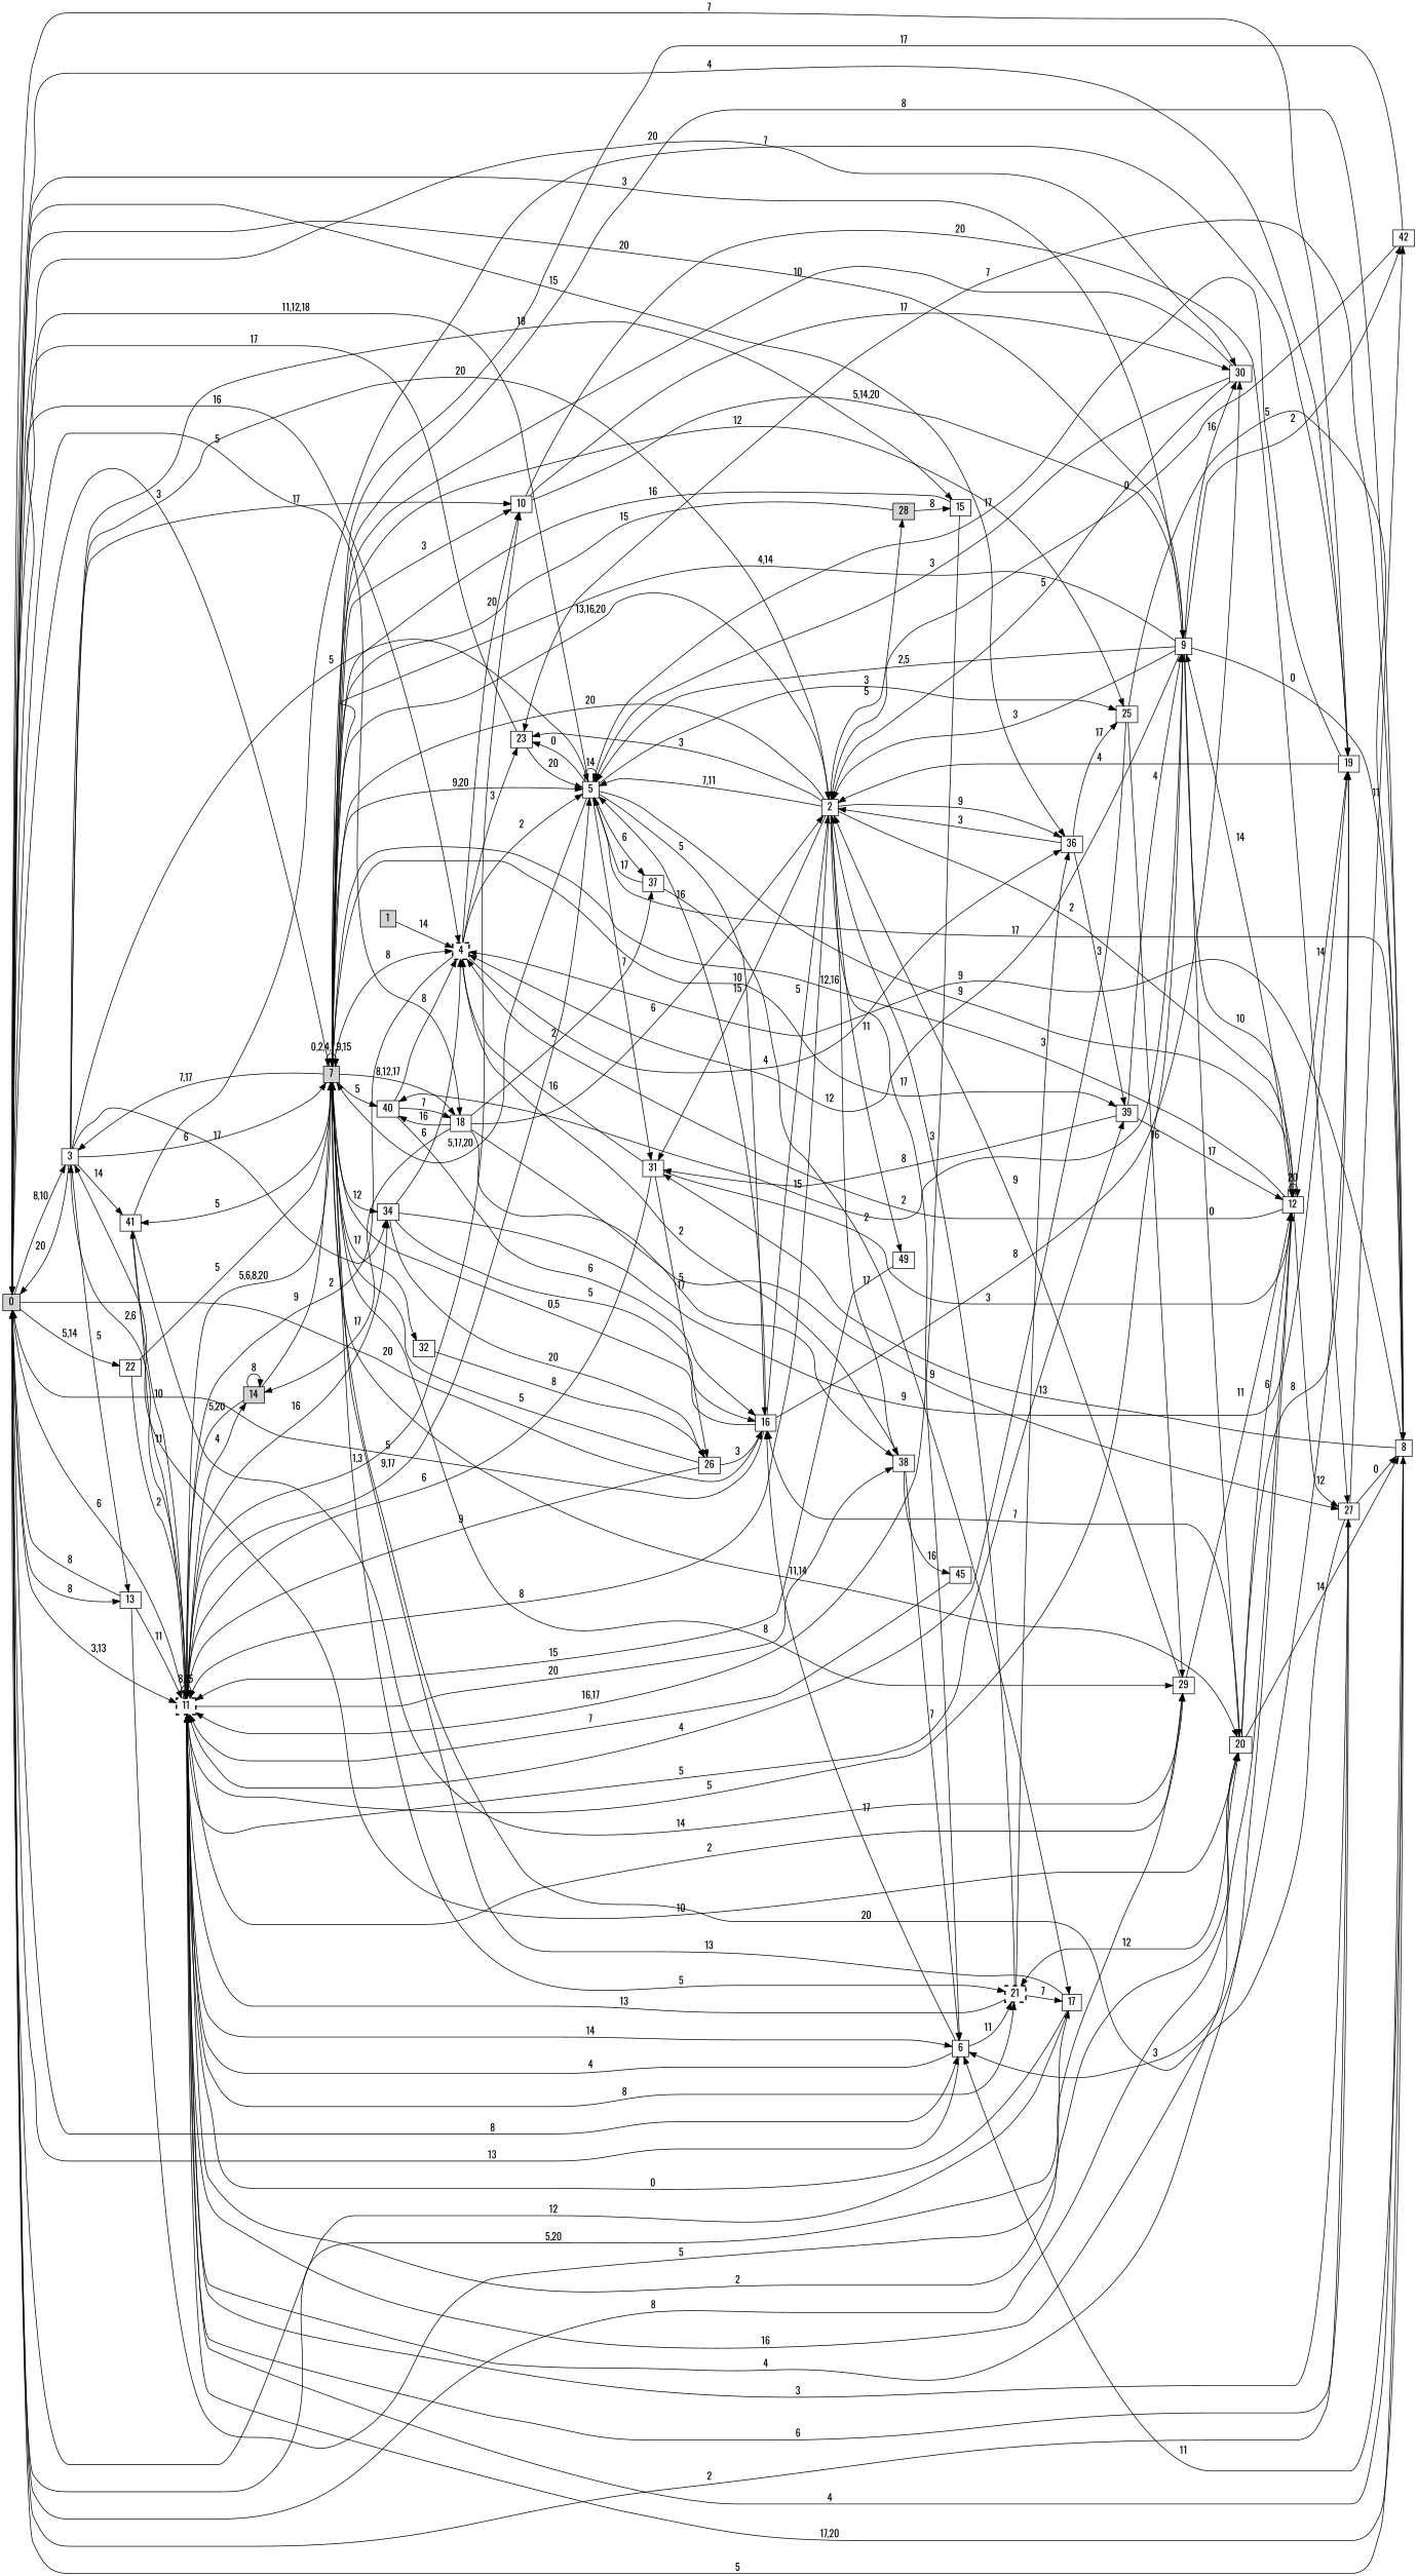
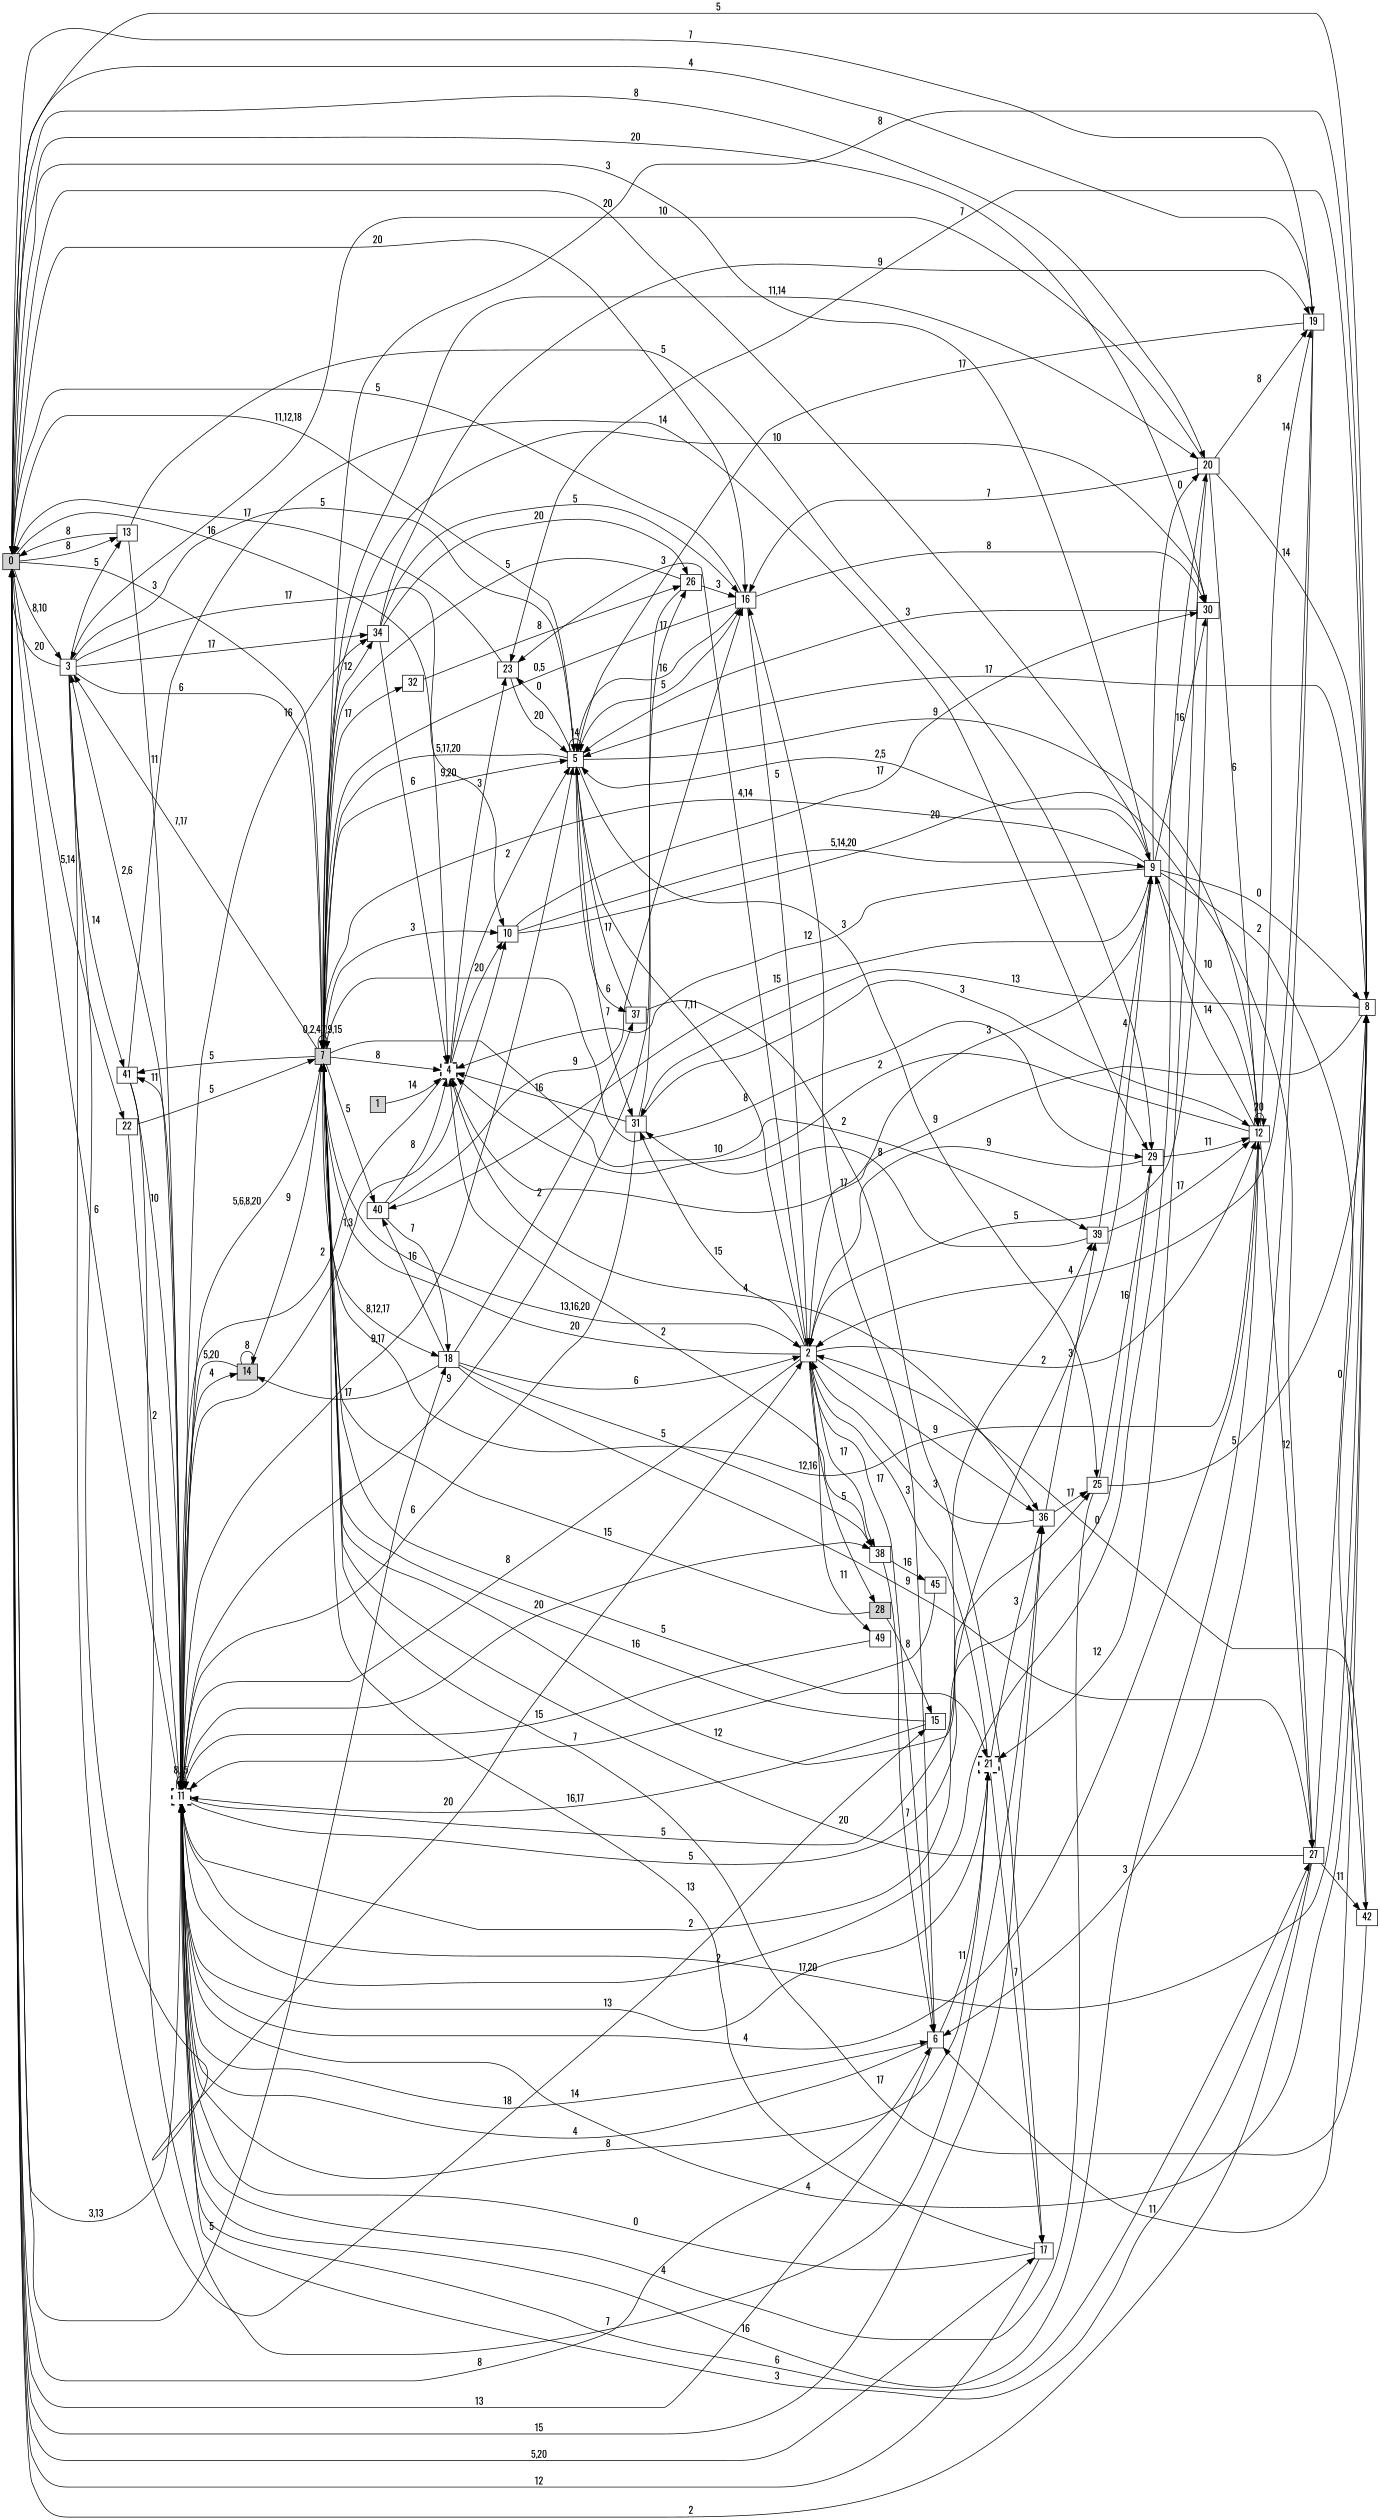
  digraph {
    fontname=Oswald
    rankdir=LR
    node [fontname=Oswald shape=box]
    edge [fontname=Oswald]
    n1 [height=0.1 label=0 style=filled width=0.1]
    n2 [height=0.1 label=3 width=0.1]
    n3 [height=0.1 label=4 style="bold,dashed" width=0.1]
    n4 [height=0.1 label=6 width=0.1]
    n5 [height=0.1 label=7 style=filled width=0.1]
    n6 [height=0.1 label=9 width=0.1]
    n7 [height=0.1 label=11 style="bold,dashed" width=0.1]
    n8 [height=0.1 label=13 width=0.1]
    n9 [height=0.1 label=16 width=0.1]
    n10 [height=0.1 label=17 width=0.1]
    n11 [height=0.1 label=18 width=0.1]
    n12 [height=0.1 label=19 width=0.1]
    n13 [height=0.1 label=20 width=0.1]
    n14 [height=0.1 label=22 width=0.1]
    n15 [height=0.1 label=30 width=0.1]
    n16 [height=0.1 label=36 width=0.1]
    n17 [height=0.1 label=2 width=0.1]
    n18 [height=0.1 label=5 width=0.1]
    n19 [height=0.1 label=10 width=0.1]
    n20 [height=0.1 label=15 width=0.1]
    n21 [height=0.1 label=34 width=0.1]
    n22 [height=0.1 label=41 width=0.1]
    n23 [height=0.1 label=23 width=0.1]
    n24 [height=0.1 label=21 style="bold,dashed" width=0.1]
    n25 [height=0.1 label=25 width=0.1]
    n26 [height=0.1 label=29 width=0.1]
    n27 [height=0.1 label=32 width=0.1]
    n28 [height=0.1 label=39 width=0.1]
    n29 [height=0.1 label=40 width=0.1]
    n30 [height=0.1 label=12 width=0.1]
    n31 [height=0.1 label=8 width=0.1]
    n32 [height=0.1 label=42 width=0.1]
    n33 [height=0.1 label=38 width=0.1]
    n34 [height=0.1 label=27 width=0.1]
    n35 [height=0.1 label=14 style=filled width=0.1]
    n36 [height=0.1 label=37 width=0.1]
    n37 [height=0.1 label=1 style=filled width=0.1]
    n38 [height=0.1 label=28 style=filled width=0.1]
    n39 [height=0.1 label=31 width=0.1]
    n40 [height=0.1 label=49 width=0.1]
    n41 [height=0.1 label=26 width=0.1]
    n42 [height=0.1 label=45 width=0.1]
    n1 -> n2 [label="8,10"]
    n1 -> n3 [label=16]
    n1 -> n4 [label=8]
    n1 -> n5 [label=3]
    n1 -> n6 [label=20]
    n1 -> n7 [label="3,13"]
    n1 -> n8 [label=8]
    n1 -> n9 [label=20]
    n1 -> n10 [label="5,20"]
    n1 -> n11 [label=5]
    n1 -> n12 [label=7]
    n1 -> n13 [label=8]
    n1 -> n14 [label="5,14"]
    n1 -> n15 [label=20]
    n1 -> n16 [label=15]
    n2 -> n1 [label=20]
    n2 -> n5 [label=6]
    n2 -> n8 [label=5]
    n2 -> n17 [label=20]
    n2 -> n18 [label=5]
    n2 -> n19 [label=17]
    n2 -> n20 [label=18]
    n2 -> n21 [label=17]
    n2 -> n22 [label=14]
    n3 -> n7 [label=2]
    n3 -> n16 [label=4]
    n3 -> n18 [label=2]
    n3 -> n19 [label=20]
    n3 -> n23 [label=3]
    n4 -> n1 [label=13]
    n4 -> n7 [label=4]
    n4 -> n9 [label=17]
    n4 -> n24 [label=11]
    n5 -> n2 [label="7,17"]
    n5 -> n3 [label=8]
    n5 -> n5 [label="0,2,4,7,9,15"]
    n5 -> n7 [label="5,6,8,20"]
    n5 -> n11 [label="8,12,17"]
    n5 -> n13 [label="11,14"]
    n5 -> n17 [label="13,16,20"]
    n5 -> n18 [label="9,20"]
    n5 -> n19 [label=3]
    n5 -> n21 [label=12]
    n5 -> n22 [label=5]
    n5 -> n24 [label=5]
    n5 -> n25 [label=12]
    n5 -> n26 [label=8]
    n5 -> n27 [label=17]
    n5 -> n28 [label=10]
    n5 -> n29 [label=5]
    n6 -> n1 [label=3]
    n6 -> n3 [label=12]
    n6 -> n5 [label="4,14"]
    n6 -> n13 [label=0]
    n6 -> n15 [label=16]
    n6 -> n17 [label=3]
    n6 -> n18 [label="2,5"]
    n6 -> n29 [label=15]
    n6 -> n30 [label=10]
    n6 -> n31 [label=0]
    n6 -> n32 [label=2]
    n7 -> n1 [label=6]
    n7 -> n2 [label="2,6"]
    n7 -> n4 [label=14]
    n7 -> n6 [label=5]
    n7 -> n7 [label="8,15"]
    n7 -> n13 [label=2]
    n7 -> n18 [label="9,17"]
    n7 -> n19 [label="1,3"]
    n7 -> n21 [label=16]
    n7 -> n22 [label=11]
    n7 -> n24 [label=8]
    n7 -> n28 [label=5]
    n7 -> n30 [label=4]
    n7 -> n31 [label="17,20"]
    n7 -> n33 [label=20]
    n7 -> n34 [label=6]
    n7 -> n35 [label=4]
    n8 -> n1 [label=8]
    n8 -> n7 [label=11]
    n8 -> n26 [label=5]
    n9 -> n1 [label=5]
    n9 -> n5 [label="0,5"]
    n9 -> n15 [label=8]
    n9 -> n17 [label=5]
    n9 -> n18 [label=16]
    n10 -> n1 [label=12]
    n10 -> n5 [label=13]
    n10 -> n7 [label=0]
    n11 -> n17 [label=6]
    n11 -> n29 [label=16]
    n11 -> n33 [label=5]
    n11 -> n34 [label=9]
    n11 -> n35 [label=17]
    n11 -> n36 [label=2]
    n12 -> n1 [label=4]
    n12 -> n4 [label=3]
    n12 -> n17 [label=4]
    n12 -> n18 [label=17]
    n13 -> n2 [label=10]
    n13 -> n9 [label=7]
    n13 -> n12 [label=8]
    n13 -> n24 [label=12]
    n13 -> n30 [label=6]
    n13 -> n31 [label=14]
    n14 -> n5 [label=5]
    n14 -> n7 [label=2]
    n15 -> n5 [label=10]
    n15 -> n17 [label=5]
    n15 -> n18 [label=3]
    n16 -> n17 [label=3]
    n16 -> n25 [label=17]
    n16 -> n28 [label=3]
    n17 -> n4 [label=17]
    n17 -> n5 [label=20]
    n17 -> n7 [label=8]
    n17 -> n16 [label=9]
    n17 -> n18 [label="7,11"]
    n17 -> n23 [label=3]
    n17 -> n30 [label=2]
    n17 -> n33 [label=17]
    n17 -> n38 [label=5]
    n17 -> n39 [label=15]
    n17 -> n40 [label=11]
    n18 -> n1 [label="11,12,18"]
    n18 -> n5 [label="5,17,20"]
    n18 -> n9 [label=5]
    n18 -> n18 [label=14]
    n18 -> n23 [label=0]
    n18 -> n25 [label=3]
    n18 -> n30 [label=9]
    n18 -> n36 [label=6]
    n18 -> n39 [label=7]
    n19 -> n6 [label="5,14,20"]
    n19 -> n15 [label=17]
    n19 -> n34 [label=20]
    n20 -> n5 [label=16]
    n20 -> n7 [label="16,17"]
    n21 -> n3 [label=6]
    n21 -> n9 [label=5]
    n21 -> n12 [label=9]
    n21 -> n41 [label=20]
    n22 -> n7 [label=10]
-   n22 -> n12 [label=7]
+   n22 -> n16 [label=7]
    n22 -> n26 [label=14]
    n23 -> n1 [label=17]
    n23 -> n18 [label=20]
    n24 -> n7 [label=13]
    n24 -> n10 [label=7]
    n24 -> n16 [label=3]
    n24 -> n17 [label=3]
    n25 -> n7 [label=4]
    n25 -> n26 [label=16]
    n25 -> n31 [label=5]
    n26 -> n7 [label=2]
    n26 -> n17 [label=9]
    n26 -> n30 [label=11]
    n27 -> n41 [label=8]
    n28 -> n6 [label=4]
    n28 -> n30 [label=17]
    n28 -> n39 [label=8]
    n29 -> n3 [label=8]
-   n29 -> n9 [label=6]
+   n29 -> n9 [label=9]
    n29 -> n11 [label=7]
    n30 -> n3 [label=2]
    n30 -> n5 [label="12,16"]
    n30 -> n6 [label=14]
    n30 -> n7 [label=16]
    n30 -> n12 [label=14]
    n30 -> n30 [label=20]
    n30 -> n34 [label=12]
    n31 -> n1 [label=5]
    n31 -> n3 [label=9]
    n31 -> n4 [label=11]
    n31 -> n5 [label=8]
    n31 -> n7 [label=4]
    n31 -> n18 [label=17]
    n31 -> n23 [label=7]
    n31 -> n39 [label=13]
    n32 -> n5 [label=17]
    n32 -> n17 [label=0]
    n33 -> n3 [label=2]
    n33 -> n4 [label=7]
    n33 -> n42 [label=16]
    n34 -> n1 [label=2]
    n34 -> n5 [label=20]
    n34 -> n7 [label=3]
    n34 -> n31 [label=0]
    n34 -> n32 [label=11]
    n35 -> n5 [label=9]
    n35 -> n7 [label="5,20"]
    n35 -> n35 [label=8]
    n36 -> n10 [label=2]
    n36 -> n18 [label=17]
    n37 -> n3 [label=14]
    n38 -> n5 [label=15]
    n38 -> n20 [label=8]
    n39 -> n3 [label=16]
    n39 -> n7 [label=6]
    n39 -> n30 [label=3]
    n39 -> n41 [label=17]
    n40 -> n7 [label=15]
    n41 -> n5 [label=5]
    n41 -> n7 [label=9]
    n41 -> n9 [label=3]
    n42 -> n7 [label=7]
  }
